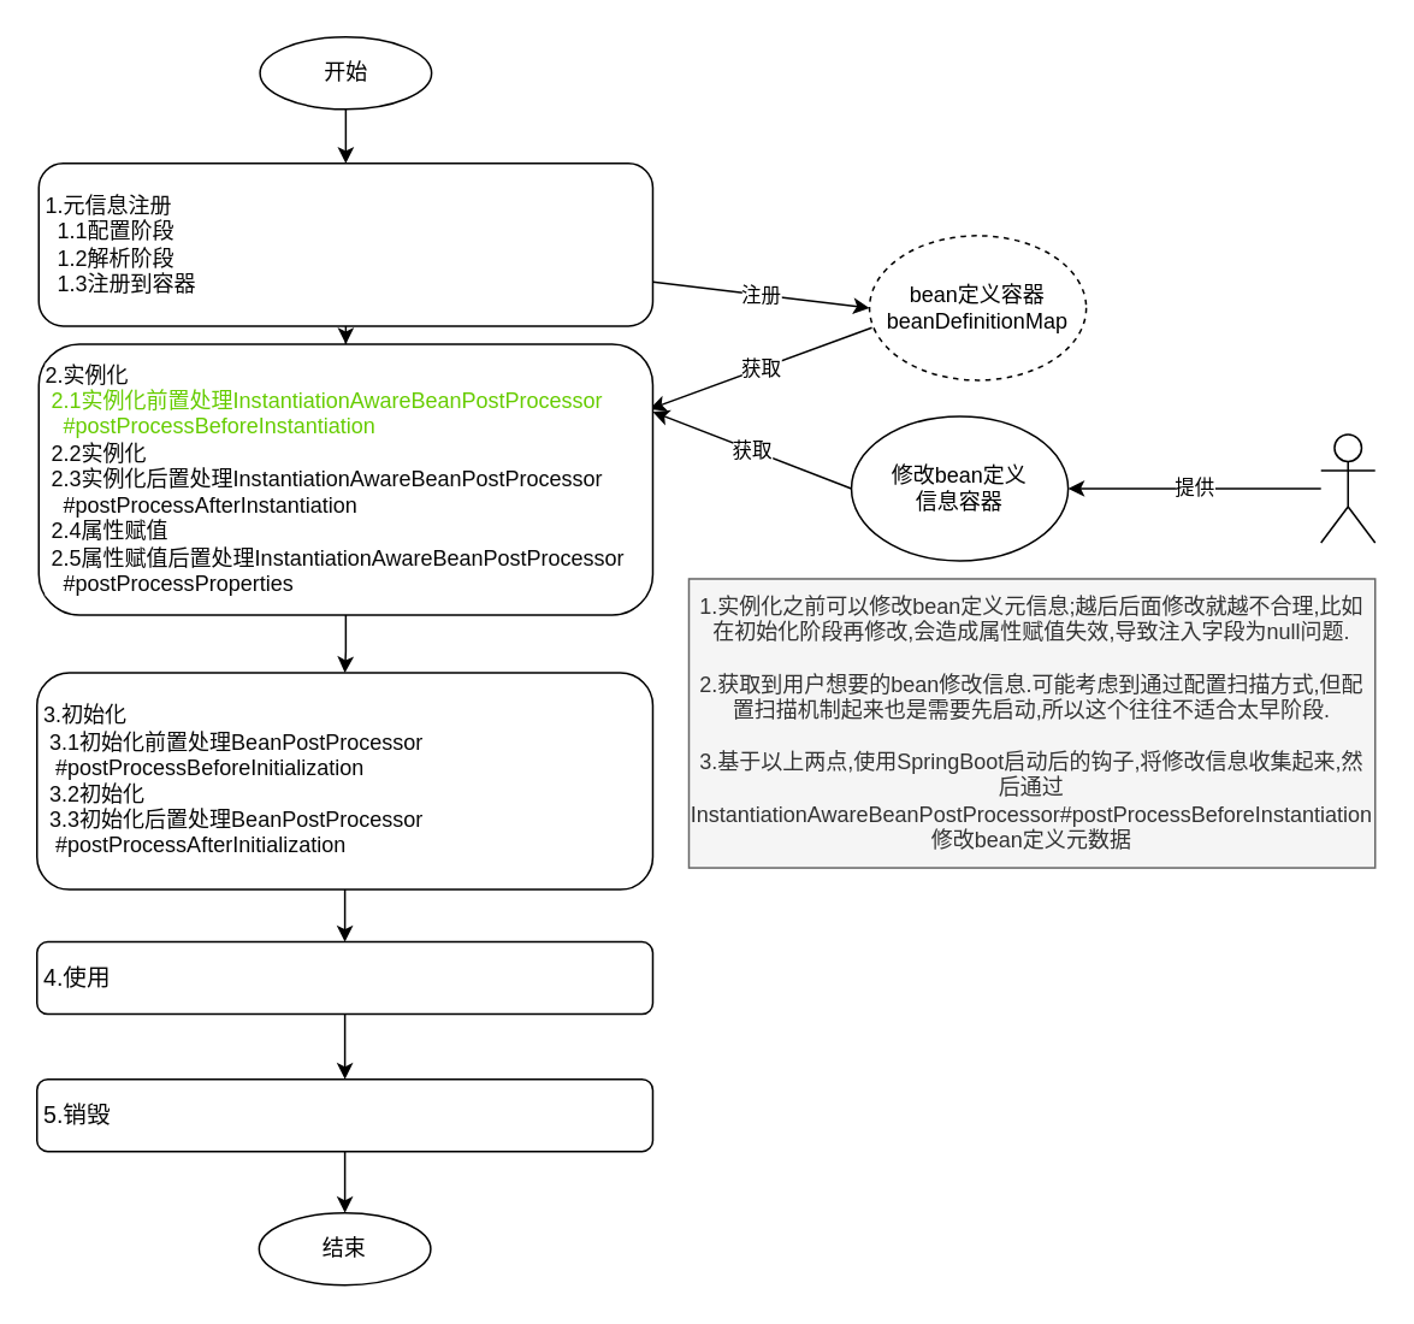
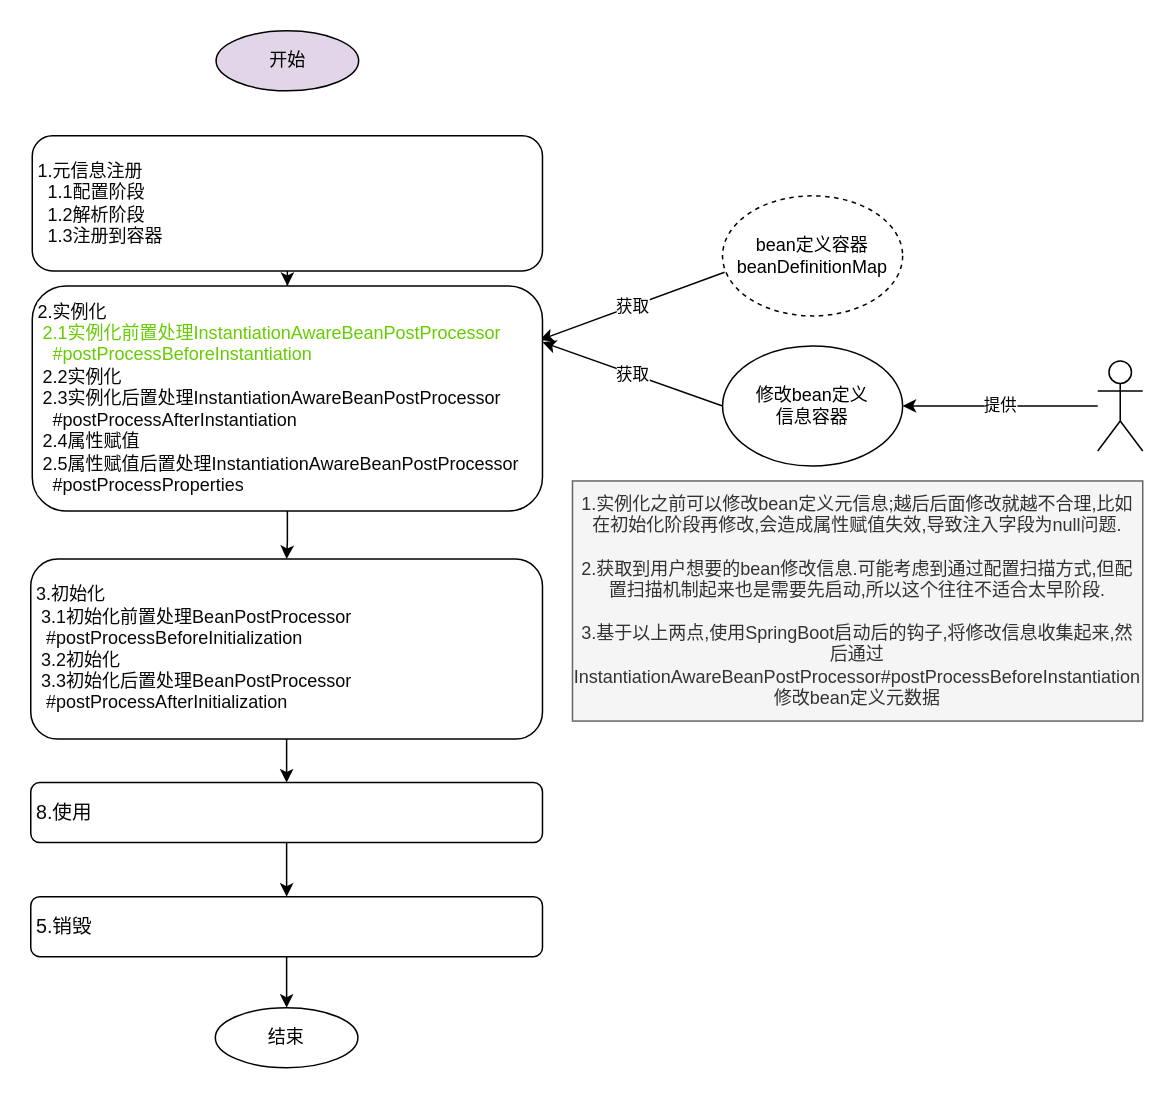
  <mxCell id="0" />
  <mxCell id="1" parent="0" />
  <mxCell id="2" value="" style="edgeStyle=orthogonalEdgeStyle;rounded=0;orthogonalLoop=1;jettySize=auto;html=1;fontFamily=Helvetica;" parent="1" source="3" target="16" edge="1"><mxGeometry relative="1" as="geometry" /></mxCell>
  <mxCell id="3" value="&lt;div style=&quot;line-height: 20%;&quot;&gt;&lt;div style=&quot;background-color: rgb(255, 255, 255); line-height: 120%;&quot;&gt;&lt;font color=&quot;#080808&quot;&gt;1.元信息注册&lt;br&gt;&amp;nbsp; 1.1配置阶段&lt;br&gt;&amp;nbsp; 1.2解析阶段&lt;br&gt;&amp;nbsp; 1.3注册到容器&lt;br&gt;&lt;/font&gt;&lt;/div&gt;&lt;/div&gt;" style="rounded=1;whiteSpace=wrap;html=1;fontSize=12;spacing=2;align=left;fontFamily=Helvetica;spacingLeft=2;" parent="1" vertex="1"><mxGeometry x="21" y="90" width="340" height="90" as="geometry" /></mxCell>
  <mxCell id="4" value="" style="edgeStyle=orthogonalEdgeStyle;rounded=0;orthogonalLoop=1;jettySize=auto;html=1;fontFamily=Helvetica;" parent="1" source="16" target="6" edge="1"><mxGeometry relative="1" as="geometry" /></mxCell>
  <mxCell id="5" value="" style="edgeStyle=orthogonalEdgeStyle;rounded=0;orthogonalLoop=1;jettySize=auto;html=1;fontFamily=Helvetica;" parent="1" source="6" target="8" edge="1"><mxGeometry relative="1" as="geometry" /></mxCell>
  <mxCell id="6" value="&lt;div style=&quot;background-color: rgb(255, 255, 255);&quot;&gt;&lt;div style=&quot;&quot;&gt;&lt;font color=&quot;#080808&quot;&gt;3.初始化&lt;br&gt;&amp;nbsp;3.1初始化前置处理BeanPostProcessor&lt;br&gt;&amp;nbsp; #postProcessBeforeInitialization&lt;br&gt;&amp;nbsp;3.2初始化&lt;br&gt;&amp;nbsp;3.3初始化后置处理BeanPostProcessor&lt;br&gt;&amp;nbsp; #postProcessAfterInitialization&lt;/font&gt;&lt;/div&gt;&lt;/div&gt;" style="rounded=1;whiteSpace=wrap;html=1;align=left;labelBorderColor=none;fontFamily=Helvetica;spacingLeft=2;" parent="1" vertex="1"><mxGeometry x="20" y="372" width="341" height="120" as="geometry" /></mxCell>
  <mxCell id="7" value="" style="edgeStyle=orthogonalEdgeStyle;rounded=0;orthogonalLoop=1;jettySize=auto;html=1;fontFamily=Helvetica;" parent="1" source="8" target="10" edge="1"><mxGeometry relative="1" as="geometry" /></mxCell>
- <mxCell id="8" value="&lt;div style=&quot;background-color:#ffffff;color:#080808&quot;&gt;&lt;div style=&quot;font-size: 9.8pt;&quot;&gt;4.使用&lt;/div&gt;&lt;/div&gt;" style="rounded=1;whiteSpace=wrap;html=1;align=left;fontFamily=Helvetica;spacingLeft=2;" parent="1" vertex="1"><mxGeometry x="20" y="521" width="341" height="40" as="geometry" /></mxCell>
+ <mxCell id="8" value="&lt;div style=&quot;background-color:#ffffff;color:#080808&quot;&gt;&lt;div style=&quot;font-size: 9.8pt;&quot;&gt;8.使用&lt;/div&gt;&lt;/div&gt;" style="rounded=1;whiteSpace=wrap;html=1;align=left;fontFamily=Helvetica;spacingLeft=2;" parent="1" vertex="1"><mxGeometry x="20" y="521" width="341" height="40" as="geometry" /></mxCell>
  <mxCell id="9" style="edgeStyle=orthogonalEdgeStyle;rounded=0;orthogonalLoop=1;jettySize=auto;html=1;exitX=0.5;exitY=1;exitDx=0;exitDy=0;fontFamily=Helvetica;" parent="1" source="10" target="19" edge="1"><mxGeometry relative="1" as="geometry" /></mxCell>
  <mxCell id="10" value="&lt;div style=&quot;background-color:#ffffff;color:#080808&quot;&gt;&lt;div style=&quot;font-size: 9.8pt;&quot;&gt;5.销毁&lt;/div&gt;&lt;/div&gt;" style="rounded=1;whiteSpace=wrap;html=1;align=left;fontFamily=Helvetica;spacingLeft=2;" parent="1" vertex="1"><mxGeometry x="20" y="597" width="341" height="40" as="geometry" /></mxCell>
  <mxCell id="11" value="&lt;div&gt;bean定义容器&lt;/div&gt;&lt;div&gt;beanDefinitionMap&lt;/div&gt;" style="ellipse;whiteSpace=wrap;html=1;fontFamily=Helvetica;dashed=1;" parent="1" vertex="1"><mxGeometry x="481" y="130" width="120" height="80" as="geometry" /></mxCell>
- <mxCell id="12" value="" style="endArrow=classic;html=1;rounded=0;entryX=0;entryY=0.5;entryDx=0;entryDy=0;fontFamily=Helvetica;" parent="1" source="3" target="11" edge="1"><mxGeometry relative="1" as="geometry"><mxPoint x="731" y="330" as="sourcePoint" /><mxPoint x="831" y="330" as="targetPoint" /></mxGeometry></mxCell>
- <mxCell id="13" value="注册" style="edgeLabel;resizable=0;html=1;;align=center;verticalAlign=middle;fontFamily=Helvetica;" parent="12" connectable="0" vertex="1"><mxGeometry relative="1" as="geometry" /></mxCell>
  <mxCell id="14" value="" style="endArrow=classic;html=1;rounded=0;exitX=0.011;exitY=0.637;exitDx=0;exitDy=0;entryX=0.995;entryY=0.24;entryDx=0;entryDy=0;exitPerimeter=0;fontFamily=Helvetica;entryPerimeter=0;" parent="1" source="11" target="16" edge="1"><mxGeometry relative="1" as="geometry"><mxPoint x="681" y="250" as="sourcePoint" /><mxPoint x="781" y="250" as="targetPoint" /></mxGeometry></mxCell>
  <mxCell id="15" value="获取" style="edgeLabel;resizable=0;html=1;;align=center;verticalAlign=middle;fontFamily=Helvetica;" parent="14" connectable="0" vertex="1"><mxGeometry relative="1" as="geometry" /></mxCell>
  <mxCell id="16" value="&lt;div style=&quot;background-color: rgb(255, 255, 255); line-height: 80%;&quot;&gt;&lt;div style=&quot;line-height: 120%;&quot;&gt;&lt;font&gt;&lt;font color=&quot;#080808&quot;&gt;2.实例化&lt;br&gt;&lt;/font&gt;&lt;font color=&quot;#66cc00&quot;&gt;&amp;nbsp;2.1实例化前置处理InstantiationAwareBeanPostProcessor&lt;br&gt;&amp;nbsp; &amp;nbsp;#postProcessBeforeInstantiation&lt;/font&gt;&lt;font color=&quot;#080808&quot;&gt;&lt;br&gt;&amp;nbsp;2.2实例化&lt;br&gt;&amp;nbsp;2.3实例化后置处理InstantiationAwareBeanPostProcessor&lt;br&gt;&amp;nbsp; &amp;nbsp;#postProcessAfterInstantiation&lt;br&gt;&amp;nbsp;2.4属性赋值&lt;br&gt;&amp;nbsp;2.5属性赋值后置处理InstantiationAwareBeanPostProcessor&lt;br&gt;&amp;nbsp; &amp;nbsp;#postProcessProperties&lt;br&gt;&lt;/font&gt;&lt;/font&gt;&lt;/div&gt;&lt;/div&gt;" style="rounded=1;whiteSpace=wrap;html=1;align=left;fontFamily=Helvetica;spacingLeft=2;" parent="1" vertex="1"><mxGeometry x="21" y="190" width="340" height="150" as="geometry" /></mxCell>
- <mxCell id="17" style="edgeStyle=orthogonalEdgeStyle;rounded=0;orthogonalLoop=1;jettySize=auto;html=1;exitX=0.5;exitY=1;exitDx=0;exitDy=0;entryX=0.5;entryY=0;entryDx=0;entryDy=0;fontFamily=Helvetica;" parent="1" source="18" target="3" edge="1"><mxGeometry relative="1" as="geometry" /></mxCell>
- <mxCell id="18" value="开始" style="ellipse;whiteSpace=wrap;html=1;fontFamily=Helvetica;" parent="1" vertex="1"><mxGeometry x="143.5" y="20" width="95" height="40" as="geometry" /></mxCell>
+ <mxCell id="18" value="开始" style="ellipse;whiteSpace=wrap;html=1;fontFamily=Helvetica;fillColor=#e1d5e7;" parent="1" vertex="1"><mxGeometry x="143.5" y="20" width="95" height="40" as="geometry" /></mxCell>
  <mxCell id="19" value="结束" style="ellipse;whiteSpace=wrap;html=1;fontFamily=Helvetica;" parent="1" vertex="1"><mxGeometry x="143" y="671" width="95" height="40" as="geometry" /></mxCell>
  <mxCell id="20" value="1.实例化之前可以修改bean定义元信息;越后后面修改就越不合理,比如在初始化阶段再修改,会造成属性赋值失效,导致注入字段为null问题.&lt;br&gt;&lt;br&gt;2.获取到用户想要的bean修改信息.可能考虑到通过配置扫描方式,但配置扫描机制起来也是需要先启动,所以这个往往不适合太早阶段.&lt;br&gt;&lt;br&gt;3.基于以上两点,使用SpringBoot启动后的钩子,将修改信息收集起来,然后通过InstantiationAwareBeanPostProcessor#postProcessBeforeInstantiation修改bean定义元数据" style="text;align=center;verticalAlign=middle;rounded=0;fillColor=#f5f5f5;fontColor=#333333;strokeColor=#666666;whiteSpace=wrap;html=1;labelPosition=center;verticalLabelPosition=middle;fontFamily=Helvetica;" parent="1" vertex="1"><mxGeometry x="381" y="320" width="380" height="160" as="geometry" /></mxCell>
- <mxCell id="21" value="修改bean定义&lt;br&gt;信息容器" style="ellipse;whiteSpace=wrap;html=1;fontFamily=Helvetica;" parent="1" vertex="1"><mxGeometry x="471" y="230" width="120" height="80" as="geometry" /></mxCell>
+ <mxCell id="21" value="修改bean定义&lt;br&gt;信息容器" style="ellipse;whiteSpace=wrap;html=1;fontFamily=Helvetica;" parent="1" vertex="1"><mxGeometry x="481" y="230" width="120" height="80" as="geometry" /></mxCell>
  <mxCell id="22" value="获取" style="endArrow=classic;html=1;rounded=0;exitX=0;exitY=0.5;exitDx=0;exitDy=0;fontFamily=Helvetica;entryX=1;entryY=0.25;entryDx=0;entryDy=0;" parent="1" source="21" target="16" edge="1"><mxGeometry width="50" height="50" relative="1" as="geometry"><mxPoint x="481" y="291.25" as="sourcePoint" /><mxPoint x="364" y="250" as="targetPoint" /></mxGeometry></mxCell>
  <mxCell id="23" value="" style="shape=umlActor;verticalLabelPosition=bottom;verticalAlign=top;html=1;outlineConnect=0;fontFamily=Helvetica;whiteSpace=wrap;" parent="1" vertex="1"><mxGeometry x="731" y="240" width="30" height="60" as="geometry" /></mxCell>
  <mxCell id="24" value="提供" style="endArrow=classic;html=1;rounded=0;entryX=1;entryY=0.5;entryDx=0;entryDy=0;fontFamily=Helvetica;" parent="1" source="23" target="21" edge="1"><mxGeometry width="50" height="50" relative="1" as="geometry"><mxPoint x="661" y="330" as="sourcePoint" /><mxPoint x="711" y="280" as="targetPoint" /></mxGeometry></mxCell>
